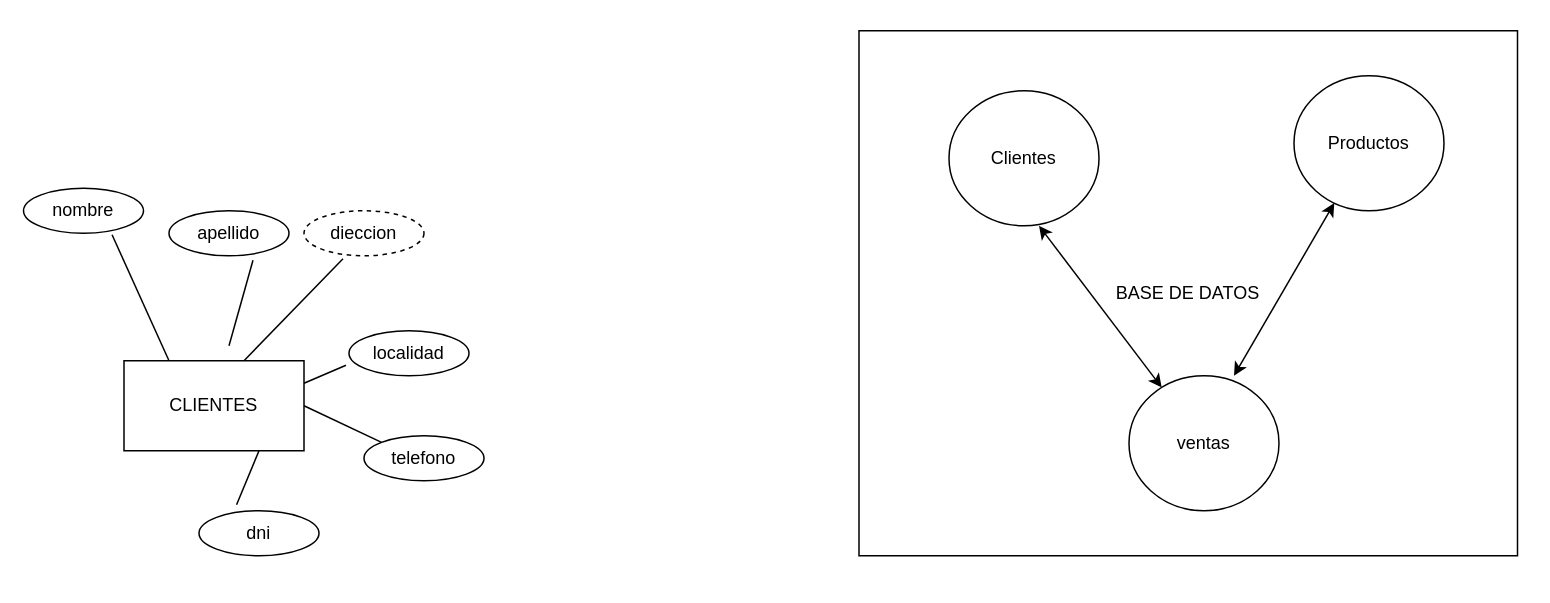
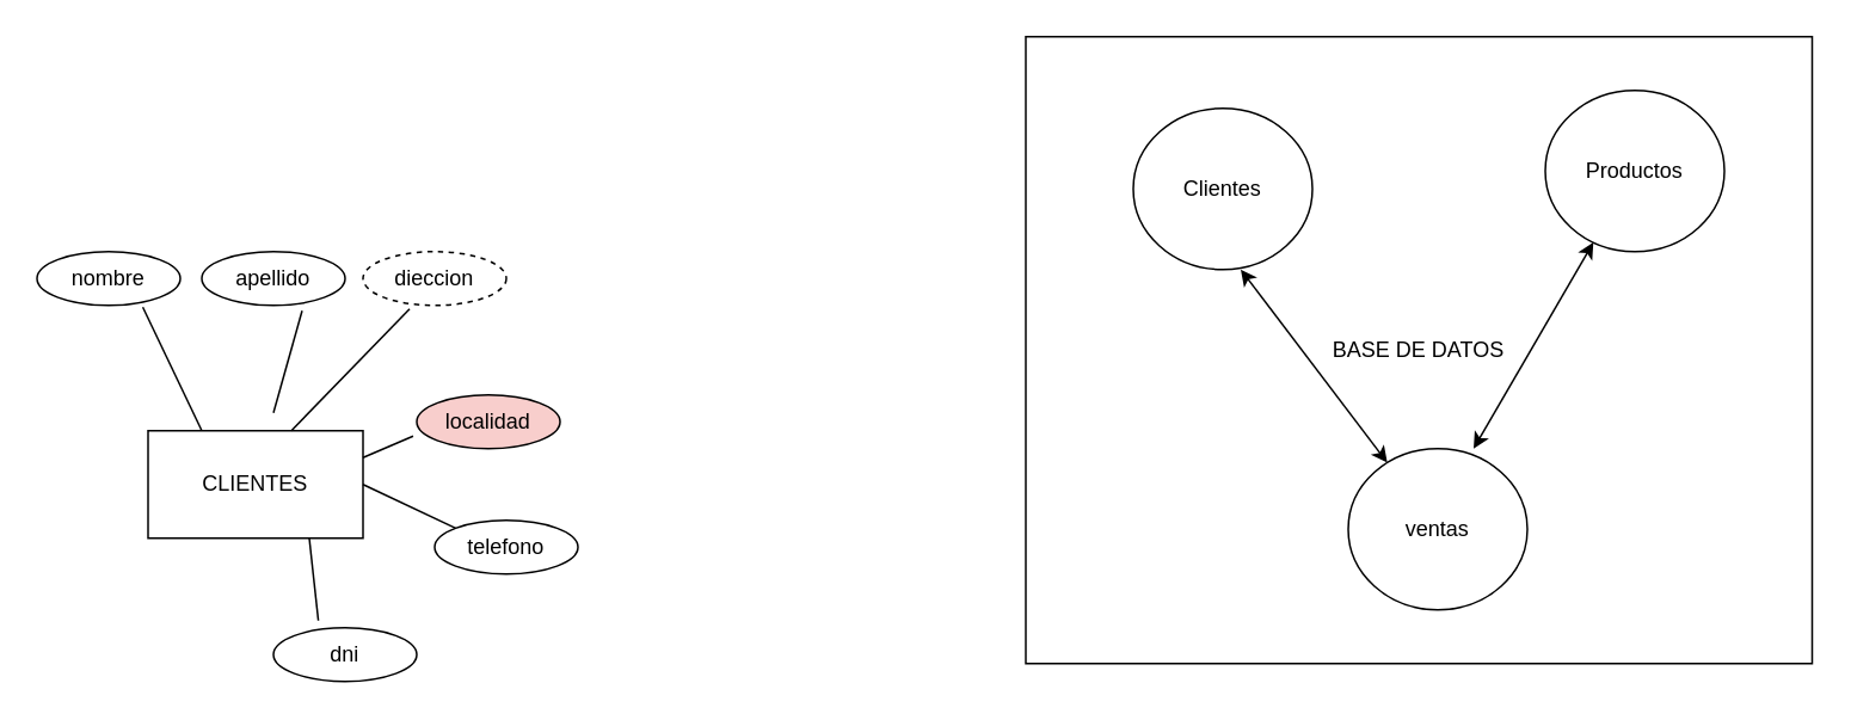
  <mxCell id="0" />
  <mxCell id="1" parent="0" />
  <mxCell id="2" value="BASE DE DATOS" style="rounded=0;whiteSpace=wrap;html=1;" vertex="1" parent="1"><mxGeometry x="572" y="20" width="439" height="350" as="geometry" /></mxCell>
  <mxCell id="3" value="Clientes" style="ellipse;whiteSpace=wrap;html=1;" vertex="1" parent="1"><mxGeometry x="632" y="60" width="100" height="90" as="geometry" /></mxCell>
  <mxCell id="4" value="ventas" style="ellipse;whiteSpace=wrap;html=1;" vertex="1" parent="1"><mxGeometry x="752" y="250" width="100" height="90" as="geometry" /></mxCell>
  <mxCell id="5" value="Productos" style="ellipse;whiteSpace=wrap;html=1;" vertex="1" parent="1"><mxGeometry x="862" y="50" width="100" height="90" as="geometry" /></mxCell>
  <mxCell id="6" value="" style="endArrow=classic;startArrow=classic;html=1;rounded=0;" edge="1" parent="1" source="4"><mxGeometry width="50" height="50" relative="1" as="geometry"><mxPoint x="632" y="220" as="sourcePoint" /><mxPoint x="692" y="150" as="targetPoint" /></mxGeometry></mxCell>
  <mxCell id="7" value="" style="endArrow=classic;startArrow=classic;html=1;rounded=0;exitX=0.7;exitY=0;exitDx=0;exitDy=0;exitPerimeter=0;" edge="1" parent="1" source="4" target="5"><mxGeometry width="50" height="50" relative="1" as="geometry"><mxPoint x="632" y="220" as="sourcePoint" /><mxPoint x="682" y="170" as="targetPoint" /></mxGeometry></mxCell>
  <mxCell id="8" value="CLIENTES" style="rounded=0;whiteSpace=wrap;html=1;" vertex="1" parent="1"><mxGeometry x="82" y="240" width="120" height="60" as="geometry" /></mxCell>
- <mxCell id="9" value="nombre" style="ellipse;whiteSpace=wrap;html=1;" vertex="1" parent="1"><mxGeometry x="15" y="125" width="80" height="30" as="geometry" /></mxCell>
+ <mxCell id="9" value="nombre" style="ellipse;whiteSpace=wrap;html=1;" vertex="1" parent="1"><mxGeometry x="20" y="140" width="80" height="30" as="geometry" /></mxCell>
  <mxCell id="10" value="apellido" style="ellipse;whiteSpace=wrap;html=1;" vertex="1" parent="1"><mxGeometry x="112" y="140" width="80" height="30" as="geometry" /></mxCell>
  <mxCell id="11" value="dieccion" style="ellipse;whiteSpace=wrap;html=1;dashed=1;" vertex="1" parent="1"><mxGeometry x="202" y="140" width="80" height="30" as="geometry" /></mxCell>
  <mxCell id="12" value="" style="endArrow=none;html=1;rounded=0;entryX=0.738;entryY=1.033;entryDx=0;entryDy=0;entryPerimeter=0;exitX=0.25;exitY=0;exitDx=0;exitDy=0;" edge="1" parent="1" source="8" target="9"><mxGeometry width="50" height="50" relative="1" as="geometry"><mxPoint x="112" y="230" as="sourcePoint" /><mxPoint x="472" y="220" as="targetPoint" /></mxGeometry></mxCell>
- <mxCell id="13" value="localidad" style="ellipse;whiteSpace=wrap;html=1;" vertex="1" parent="1"><mxGeometry x="232" y="220" width="80" height="30" as="geometry" /></mxCell>
+ <mxCell id="13" value="localidad" style="ellipse;whiteSpace=wrap;html=1;fillColor=#f8cecc;" vertex="1" parent="1"><mxGeometry x="232" y="220" width="80" height="30" as="geometry" /></mxCell>
  <mxCell id="14" value="telefono" style="ellipse;whiteSpace=wrap;html=1;" vertex="1" parent="1"><mxGeometry x="242" y="290" width="80" height="30" as="geometry" /></mxCell>
  <mxCell id="15" value="" style="endArrow=none;html=1;rounded=0;entryX=0.7;entryY=1.1;entryDx=0;entryDy=0;entryPerimeter=0;" edge="1" parent="1" target="10"><mxGeometry width="50" height="50" relative="1" as="geometry"><mxPoint x="152" y="230" as="sourcePoint" /><mxPoint x="472" y="220" as="targetPoint" /></mxGeometry></mxCell>
  <mxCell id="16" value="" style="endArrow=none;html=1;rounded=0;entryX=0.325;entryY=1.067;entryDx=0;entryDy=0;entryPerimeter=0;" edge="1" parent="1" target="11"><mxGeometry width="50" height="50" relative="1" as="geometry"><mxPoint x="162" y="240" as="sourcePoint" /><mxPoint x="178" y="183" as="targetPoint" /></mxGeometry></mxCell>
  <mxCell id="17" value="" style="endArrow=none;html=1;rounded=0;exitX=1;exitY=0.25;exitDx=0;exitDy=0;entryX=-0.025;entryY=0.767;entryDx=0;entryDy=0;entryPerimeter=0;" edge="1" parent="1" source="8" target="13"><mxGeometry width="50" height="50" relative="1" as="geometry"><mxPoint x="422" y="270" as="sourcePoint" /><mxPoint x="472" y="220" as="targetPoint" /></mxGeometry></mxCell>
  <mxCell id="18" value="" style="endArrow=none;html=1;rounded=0;exitX=1;exitY=0.5;exitDx=0;exitDy=0;entryX=0;entryY=0;entryDx=0;entryDy=0;" edge="1" parent="1" source="8" target="14"><mxGeometry width="50" height="50" relative="1" as="geometry"><mxPoint x="422" y="270" as="sourcePoint" /><mxPoint x="472" y="220" as="targetPoint" /></mxGeometry></mxCell>
- <mxCell id="19" value="dni" style="ellipse;whiteSpace=wrap;html=1;" vertex="1" parent="1"><mxGeometry x="132" y="340" width="80" height="30" as="geometry" /></mxCell>
+ <mxCell id="19" value="dni" style="ellipse;whiteSpace=wrap;html=1;" vertex="1" parent="1"><mxGeometry x="152" y="350" width="80" height="30" as="geometry" /></mxCell>
  <mxCell id="20" value="" style="endArrow=none;html=1;rounded=0;entryX=0.75;entryY=1;entryDx=0;entryDy=0;exitX=0.313;exitY=-0.133;exitDx=0;exitDy=0;exitPerimeter=0;" edge="1" parent="1" source="19" target="8"><mxGeometry width="50" height="50" relative="1" as="geometry"><mxPoint x="422" y="270" as="sourcePoint" /><mxPoint x="472" y="220" as="targetPoint" /></mxGeometry></mxCell>
